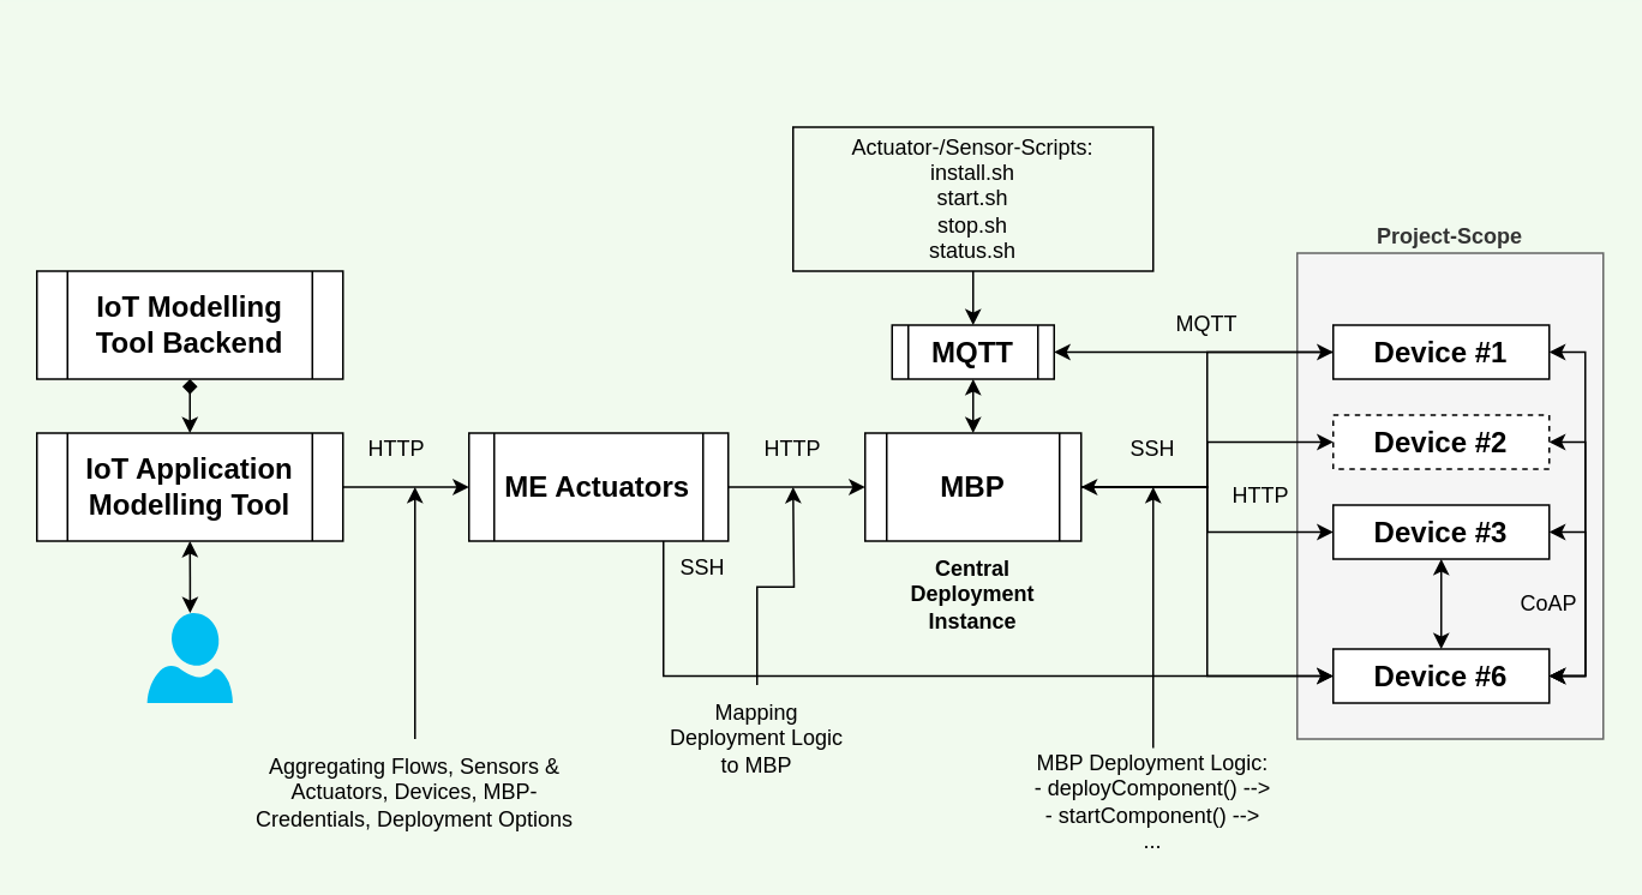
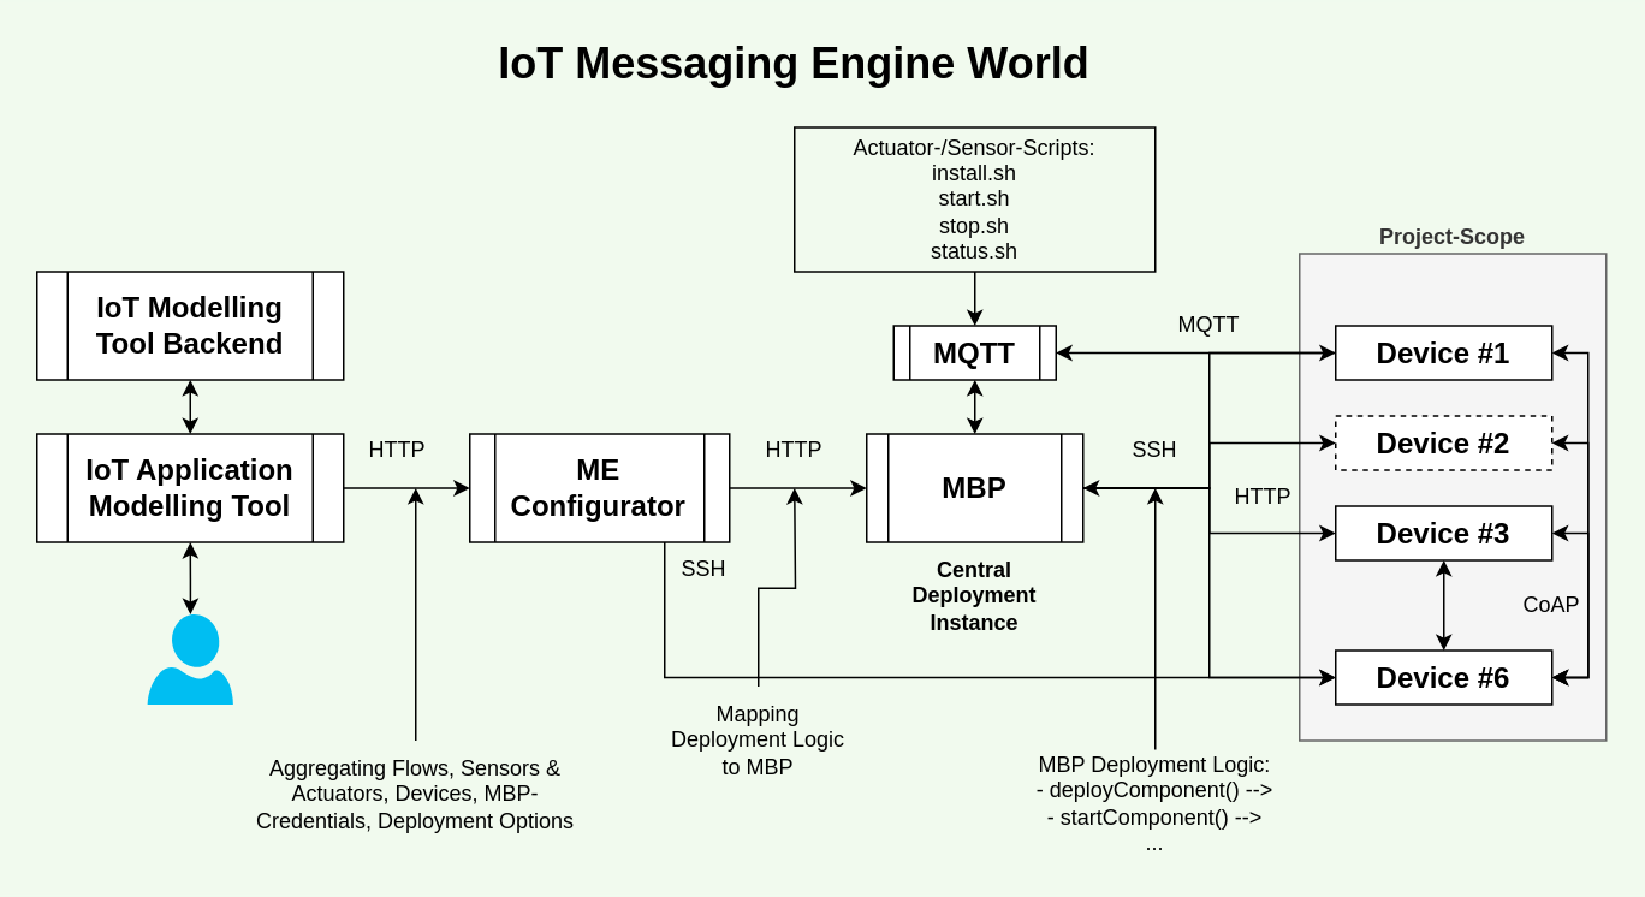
  <mxCell id="0" />
  <mxCell id="1" parent="0" />
  <mxCell id="2" value="Project-Scope" style="rounded=0;whiteSpace=wrap;html=1;fontSize=12;labelPosition=center;verticalLabelPosition=top;align=center;verticalAlign=bottom;fillColor=#f5f5f5;fontColor=#333333;strokeColor=#666666;fontStyle=1" parent="1" vertex="1"><mxGeometry x="720" y="140" width="170" height="270" as="geometry" /></mxCell>
  <mxCell id="3" style="edgeStyle=orthogonalEdgeStyle;rounded=0;orthogonalLoop=1;jettySize=auto;html=1;entryX=0;entryY=0.5;entryDx=0;entryDy=0;fontSize=16;fontStyle=1" parent="1" source="5" target="8" edge="1"><mxGeometry relative="1" as="geometry" /></mxCell>
- <mxCell id="4" value="" style="edgeStyle=orthogonalEdgeStyle;rounded=0;orthogonalLoop=1;jettySize=auto;html=1;fontSize=12;startArrow=classic;startFill=1;endArrow=diamond;" parent="1" source="5" target="30" edge="1"><mxGeometry relative="1" as="geometry" /></mxCell>
+ <mxCell id="4" value="" style="edgeStyle=orthogonalEdgeStyle;rounded=0;orthogonalLoop=1;jettySize=auto;html=1;fontSize=12;startArrow=classic;startFill=1;" parent="1" source="5" target="30" edge="1"><mxGeometry relative="1" as="geometry" /></mxCell>
  <mxCell id="5" value="IoT Application Modelling Tool" style="shape=process;whiteSpace=wrap;html=1;backgroundOutline=1;fontSize=16;fontStyle=1" parent="1" vertex="1"><mxGeometry x="20" y="240" width="170" height="60" as="geometry" /></mxCell>
  <mxCell id="6" style="edgeStyle=orthogonalEdgeStyle;rounded=0;orthogonalLoop=1;jettySize=auto;html=1;entryX=0;entryY=0.5;entryDx=0;entryDy=0;fontSize=16;fontStyle=1" parent="1" source="8" target="14" edge="1"><mxGeometry relative="1" as="geometry"><mxPoint x="470" y="270" as="targetPoint" /></mxGeometry></mxCell>
  <mxCell id="7" style="edgeStyle=orthogonalEdgeStyle;rounded=0;orthogonalLoop=1;jettySize=auto;html=1;exitX=0.75;exitY=1;exitDx=0;exitDy=0;entryX=0;entryY=0.5;entryDx=0;entryDy=0;fontSize=24;" parent="1" source="8" target="23" edge="1"><mxGeometry relative="1" as="geometry" /></mxCell>
- <mxCell id="8" value="ME Actuators" style="shape=process;whiteSpace=wrap;html=1;backgroundOutline=1;fontSize=16;fontStyle=1" parent="1" vertex="1"><mxGeometry x="260" y="240" width="144" height="60" as="geometry" /></mxCell>
+ <mxCell id="8" value="ME Configurator" style="shape=process;whiteSpace=wrap;html=1;backgroundOutline=1;fontSize=16;fontStyle=1" parent="1" vertex="1"><mxGeometry x="260" y="240" width="144" height="60" as="geometry" /></mxCell>
  <mxCell id="9" style="edgeStyle=orthogonalEdgeStyle;rounded=0;orthogonalLoop=1;jettySize=auto;html=1;entryX=0;entryY=0.5;entryDx=0;entryDy=0;fontSize=16;fontStyle=1" parent="1" source="14" target="18" edge="1"><mxGeometry relative="1" as="geometry" /></mxCell>
  <mxCell id="10" style="edgeStyle=orthogonalEdgeStyle;rounded=0;orthogonalLoop=1;jettySize=auto;html=1;exitX=1;exitY=0.5;exitDx=0;exitDy=0;fontSize=16;fontStyle=1" parent="1" source="14" target="17" edge="1"><mxGeometry relative="1" as="geometry" /></mxCell>
  <mxCell id="11" style="edgeStyle=orthogonalEdgeStyle;rounded=0;orthogonalLoop=1;jettySize=auto;html=1;exitX=1;exitY=0.5;exitDx=0;exitDy=0;entryX=0;entryY=0.5;entryDx=0;entryDy=0;fontSize=16;fontStyle=1" parent="1" source="14" target="16" edge="1"><mxGeometry relative="1" as="geometry" /></mxCell>
  <mxCell id="12" style="edgeStyle=orthogonalEdgeStyle;rounded=0;orthogonalLoop=1;jettySize=auto;html=1;exitX=1;exitY=0.5;exitDx=0;exitDy=0;entryX=0;entryY=0.5;entryDx=0;entryDy=0;startArrow=classic;startFill=1;fontSize=16;fontStyle=1" parent="1" source="14" target="23" edge="1"><mxGeometry relative="1" as="geometry" /></mxCell>
  <mxCell id="13" style="edgeStyle=orthogonalEdgeStyle;rounded=0;orthogonalLoop=1;jettySize=auto;html=1;exitX=0.5;exitY=0;exitDx=0;exitDy=0;entryX=0.5;entryY=1;entryDx=0;entryDy=0;fontSize=12;startArrow=classic;startFill=1;endArrow=classic;endFill=1;" parent="1" source="14" target="41" edge="1"><mxGeometry relative="1" as="geometry" /></mxCell>
  <mxCell id="14" value="MBP" style="shape=process;whiteSpace=wrap;html=1;backgroundOutline=1;fontSize=16;fontStyle=1" parent="1" vertex="1"><mxGeometry x="480" y="240" width="120" height="60" as="geometry" /></mxCell>
  <mxCell id="15" style="edgeStyle=orthogonalEdgeStyle;rounded=0;orthogonalLoop=1;jettySize=auto;html=1;exitX=0;exitY=0.5;exitDx=0;exitDy=0;entryX=1;entryY=0.5;entryDx=0;entryDy=0;fontSize=12;startArrow=none;startFill=0;endArrow=classic;endFill=1;" parent="1" source="16" target="41" edge="1"><mxGeometry relative="1" as="geometry" /></mxCell>
  <mxCell id="16" value="Device #1" style="rounded=0;whiteSpace=wrap;html=1;fontSize=16;fontStyle=1" parent="1" vertex="1"><mxGeometry x="740" y="180" width="120" height="30" as="geometry" /></mxCell>
  <mxCell id="17" value="Device #2" style="rounded=0;whiteSpace=wrap;html=1;fontSize=16;fontStyle=1;dashed=1;" parent="1" vertex="1"><mxGeometry x="740" y="230" width="120" height="30" as="geometry" /></mxCell>
  <mxCell id="18" value="Device #3" style="rounded=0;whiteSpace=wrap;html=1;fontSize=16;fontStyle=1" parent="1" vertex="1"><mxGeometry x="740" y="280" width="120" height="30" as="geometry" /></mxCell>
  <mxCell id="19" style="edgeStyle=orthogonalEdgeStyle;rounded=0;orthogonalLoop=1;jettySize=auto;html=1;exitX=0.5;exitY=0;exitDx=0;exitDy=0;entryX=0.5;entryY=1;entryDx=0;entryDy=0;fontSize=12;startArrow=classic;startFill=1;endArrow=classic;endFill=1;" parent="1" source="23" target="18" edge="1"><mxGeometry relative="1" as="geometry" /></mxCell>
  <mxCell id="20" style="edgeStyle=orthogonalEdgeStyle;rounded=0;orthogonalLoop=1;jettySize=auto;html=1;exitX=1;exitY=0.5;exitDx=0;exitDy=0;entryX=1;entryY=0.5;entryDx=0;entryDy=0;fontSize=12;startArrow=classic;startFill=1;endArrow=classic;endFill=1;" parent="1" source="23" target="18" edge="1"><mxGeometry relative="1" as="geometry" /></mxCell>
  <mxCell id="21" style="edgeStyle=orthogonalEdgeStyle;rounded=0;orthogonalLoop=1;jettySize=auto;html=1;exitX=1;exitY=0.5;exitDx=0;exitDy=0;entryX=1;entryY=0.5;entryDx=0;entryDy=0;fontSize=12;startArrow=classic;startFill=1;endArrow=classic;endFill=1;" parent="1" source="23" target="17" edge="1"><mxGeometry relative="1" as="geometry" /></mxCell>
  <mxCell id="22" style="edgeStyle=orthogonalEdgeStyle;rounded=0;orthogonalLoop=1;jettySize=auto;html=1;exitX=1;exitY=0.5;exitDx=0;exitDy=0;entryX=1;entryY=0.5;entryDx=0;entryDy=0;fontSize=12;startArrow=classic;startFill=1;endArrow=classic;endFill=1;" parent="1" source="23" target="16" edge="1"><mxGeometry relative="1" as="geometry" /></mxCell>
  <mxCell id="23" value="Device #6" style="rounded=0;whiteSpace=wrap;html=1;fontSize=16;fontStyle=1" parent="1" vertex="1"><mxGeometry x="740" y="360" width="120" height="30" as="geometry" /></mxCell>
  <mxCell id="24" style="edgeStyle=orthogonalEdgeStyle;rounded=0;orthogonalLoop=1;jettySize=auto;html=1;entryX=0.5;entryY=1;entryDx=0;entryDy=0;fontSize=16;startArrow=classic;startFill=1;" parent="1" source="25" target="5" edge="1"><mxGeometry relative="1" as="geometry" /></mxCell>
  <mxCell id="25" value="" style="verticalLabelPosition=bottom;html=1;verticalAlign=top;align=center;strokeColor=none;fillColor=#00BEF2;shape=mxgraph.azure.user;fontSize=16;" parent="1" vertex="1"><mxGeometry x="81.25" y="340" width="47.5" height="50" as="geometry" /></mxCell>
  <mxCell id="26" value="SSH" style="text;html=1;strokeColor=none;fillColor=none;align=center;verticalAlign=middle;whiteSpace=wrap;rounded=0;fontSize=12;fontStyle=0" parent="1" vertex="1"><mxGeometry x="610" y="234" width="60" height="30" as="geometry" /></mxCell>
  <mxCell id="27" value="HTTP" style="text;html=1;strokeColor=none;fillColor=none;align=center;verticalAlign=middle;whiteSpace=wrap;rounded=0;fontSize=12;fontStyle=0" parent="1" vertex="1"><mxGeometry x="410" y="234" width="60" height="30" as="geometry" /></mxCell>
  <mxCell id="28" value="HTTP" style="text;html=1;strokeColor=none;fillColor=none;align=center;verticalAlign=middle;whiteSpace=wrap;rounded=0;fontSize=12;fontStyle=0" parent="1" vertex="1"><mxGeometry x="190" y="234" width="60" height="30" as="geometry" /></mxCell>
  <mxCell id="29" value="Central Deployment Instance" style="text;html=1;strokeColor=none;fillColor=none;align=center;verticalAlign=middle;whiteSpace=wrap;rounded=0;fontSize=12;fontStyle=1" parent="1" vertex="1"><mxGeometry x="510" y="315" width="60" height="30" as="geometry" /></mxCell>
  <mxCell id="30" value="IoT Modelling Tool Backend" style="shape=process;whiteSpace=wrap;html=1;backgroundOutline=1;fontSize=16;fontStyle=1" parent="1" vertex="1"><mxGeometry x="20" y="150" width="170" height="60" as="geometry" /></mxCell>
  <mxCell id="31" style="edgeStyle=orthogonalEdgeStyle;rounded=0;orthogonalLoop=1;jettySize=auto;html=1;fontSize=12;startArrow=none;startFill=0;endArrow=classic;endFill=1;" parent="1" source="32" edge="1"><mxGeometry relative="1" as="geometry"><mxPoint x="230" y="270" as="targetPoint" /></mxGeometry></mxCell>
  <mxCell id="32" value="Aggregating Flows, Sensors &amp;amp; Actuators, Devices, MBP-Credentials, Deployment Options&lt;br&gt;" style="text;html=1;strokeColor=none;fillColor=none;align=center;verticalAlign=middle;whiteSpace=wrap;rounded=0;fontSize=12;" parent="1" vertex="1"><mxGeometry x="140" y="410" width="180" height="60" as="geometry" /></mxCell>
  <mxCell id="33" style="edgeStyle=orthogonalEdgeStyle;rounded=0;orthogonalLoop=1;jettySize=auto;html=1;fontSize=12;startArrow=none;startFill=0;endArrow=classic;endFill=1;" parent="1" source="34" edge="1"><mxGeometry relative="1" as="geometry"><mxPoint x="440" y="270" as="targetPoint" /></mxGeometry></mxCell>
  <mxCell id="34" value="Mapping Deployment Logic to MBP" style="text;html=1;strokeColor=none;fillColor=none;align=center;verticalAlign=middle;whiteSpace=wrap;rounded=0;fontSize=12;" parent="1" vertex="1"><mxGeometry x="365" y="380" width="110" height="60" as="geometry" /></mxCell>
  <mxCell id="35" style="edgeStyle=orthogonalEdgeStyle;rounded=0;orthogonalLoop=1;jettySize=auto;html=1;fontSize=12;startArrow=none;startFill=0;endArrow=classic;endFill=1;" parent="1" source="36" edge="1"><mxGeometry relative="1" as="geometry"><mxPoint x="640" y="270" as="targetPoint" /></mxGeometry></mxCell>
  <mxCell id="36" value="MBP Deployment Logic:&lt;br&gt;- deployComponent() --&amp;gt;&lt;br&gt;- startComponent() --&amp;gt;&lt;br&gt;..." style="text;html=1;strokeColor=none;fillColor=none;align=center;verticalAlign=middle;whiteSpace=wrap;rounded=0;fontSize=12;" parent="1" vertex="1"><mxGeometry x="550" y="415" width="180" height="60" as="geometry" /></mxCell>
  <mxCell id="37" value="HTTP" style="text;html=1;strokeColor=none;fillColor=none;align=center;verticalAlign=middle;whiteSpace=wrap;rounded=0;fontSize=12;fontStyle=0" parent="1" vertex="1"><mxGeometry x="670" y="260" width="60" height="30" as="geometry" /></mxCell>
  <mxCell id="38" style="edgeStyle=orthogonalEdgeStyle;rounded=0;orthogonalLoop=1;jettySize=auto;html=1;exitX=0.5;exitY=1;exitDx=0;exitDy=0;entryX=0.5;entryY=0;entryDx=0;entryDy=0;fontSize=12;startArrow=none;startFill=0;endArrow=classic;endFill=1;" parent="1" source="39" target="41" edge="1"><mxGeometry relative="1" as="geometry" /></mxCell>
  <mxCell id="39" value="Actuator-/Sensor-Scripts:&lt;br&gt;install.sh&lt;br&gt;start.sh&lt;br&gt;stop.sh&lt;br&gt;status.sh" style="rounded=0;whiteSpace=wrap;html=1;fontSize=12;fillColor=none;" parent="1" vertex="1"><mxGeometry x="440" y="70" width="200" height="80" as="geometry" /></mxCell>
  <mxCell id="40" value="MQTT" style="text;html=1;strokeColor=none;fillColor=none;align=center;verticalAlign=middle;whiteSpace=wrap;rounded=0;fontSize=12;fontStyle=0" parent="1" vertex="1"><mxGeometry x="640" y="165" width="60" height="30" as="geometry" /></mxCell>
  <mxCell id="41" value="MQTT" style="shape=process;whiteSpace=wrap;html=1;backgroundOutline=1;fontSize=16;fontStyle=1" parent="1" vertex="1"><mxGeometry x="495" y="180" width="90" height="30" as="geometry" /></mxCell>
  <mxCell id="42" value="CoAP" style="text;html=1;strokeColor=none;fillColor=none;align=center;verticalAlign=middle;whiteSpace=wrap;rounded=0;fontSize=12;fontStyle=0" parent="1" vertex="1"><mxGeometry x="830" y="320" width="60" height="30" as="geometry" /></mxCell>
+ <mxCell id="43" value="IoT Messaging Engine World" style="text;html=1;strokeColor=none;fillColor=none;align=center;verticalAlign=middle;whiteSpace=wrap;rounded=0;fontStyle=1;fontSize=24;" parent="1" vertex="1"><mxGeometry x="195" y="20" width="490" height="30" as="geometry" /></mxCell>
  <mxCell id="44" value="SSH" style="text;html=1;strokeColor=none;fillColor=none;align=center;verticalAlign=middle;whiteSpace=wrap;rounded=0;fontSize=12;fontStyle=0" parent="1" vertex="1"><mxGeometry x="360" y="300" width="60" height="30" as="geometry" /></mxCell>
